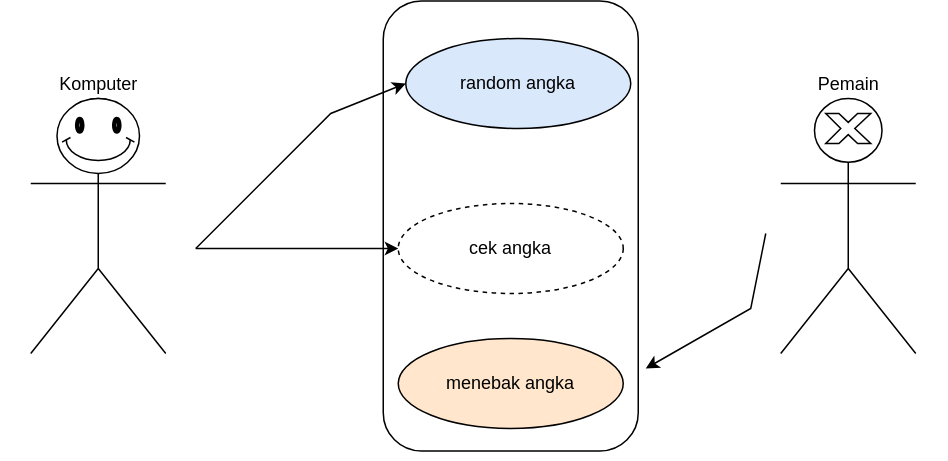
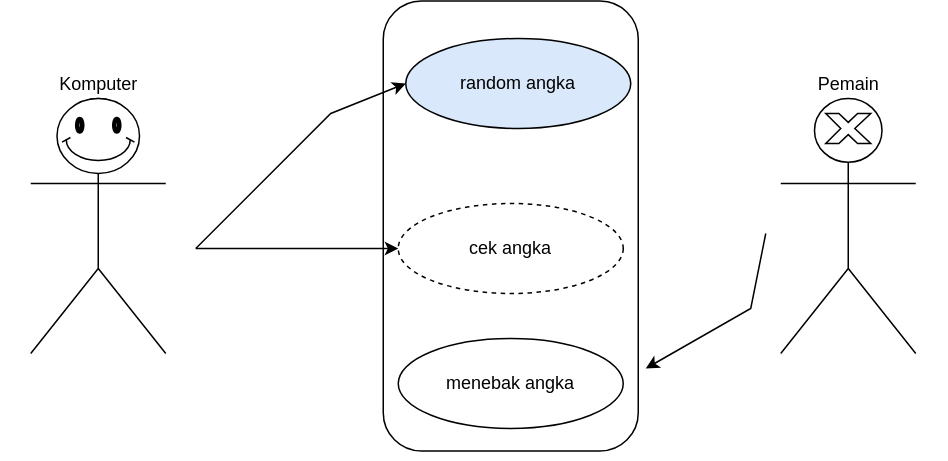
  <mxCell id="0" />
  <mxCell id="1" parent="0" />
  <mxCell id="2" value="" style="rounded=1;whiteSpace=wrap;html=1;rotation=90;verticalAlign=bottom;" parent="1" vertex="1"><mxGeometry x="190" y="60" width="300" height="170" as="geometry" /></mxCell>
  <mxCell id="3" value="Komputer" style="shape=umlActor;verticalLabelPosition=top;verticalAlign=bottom;html=1;outlineConnect=0;fontStyle=0;textDirection=ltr;labelPosition=center;align=center;fontColor=default;" parent="1" vertex="1"><mxGeometry x="20" y="60" width="90" height="170" as="geometry" /></mxCell>
  <mxCell id="4" value="" style="endArrow=classic;html=1;rounded=0;entryX=0;entryY=0.5;entryDx=0;entryDy=0;" parent="1" target="6" edge="1"><mxGeometry width="50" height="50" relative="1" as="geometry"><mxPoint x="130" y="160" as="sourcePoint" /><mxPoint x="250" y="60" as="targetPoint" /><Array as="points"><mxPoint x="220" y="70" /></Array></mxGeometry></mxCell>
  <mxCell id="5" value="" style="endArrow=classic;html=1;rounded=0;entryX=0;entryY=0.5;entryDx=0;entryDy=0;" parent="1" target="7" edge="1"><mxGeometry width="50" height="50" relative="1" as="geometry"><mxPoint x="130" y="160" as="sourcePoint" /><mxPoint x="250" y="160" as="targetPoint" /></mxGeometry></mxCell>
  <mxCell id="6" value="random angka" style="ellipse;whiteSpace=wrap;html=1;fillColor=#dae8fc;" parent="1" vertex="1"><mxGeometry x="270" y="20" width="150" height="60" as="geometry" /></mxCell>
  <mxCell id="7" value="cek angka" style="ellipse;whiteSpace=wrap;html=1;dashed=1;" parent="1" vertex="1"><mxGeometry x="265" y="130" width="150" height="60" as="geometry" /></mxCell>
- <mxCell id="8" value="menebak angka" style="ellipse;whiteSpace=wrap;html=1;fillColor=#ffe6cc;" parent="1" vertex="1"><mxGeometry x="265" y="220" width="150" height="60" as="geometry" /></mxCell>
+ <mxCell id="8" value="menebak angka" style="ellipse;whiteSpace=wrap;html=1;" parent="1" vertex="1"><mxGeometry x="265" y="220" width="150" height="60" as="geometry" /></mxCell>
  <mxCell id="9" value="Pemain" style="shape=umlActor;verticalLabelPosition=top;verticalAlign=bottom;html=1;outlineConnect=0;labelPosition=center;align=center;" parent="1" vertex="1"><mxGeometry x="520" y="60" width="90" height="170" as="geometry" /></mxCell>
  <mxCell id="10" value="" style="endArrow=classic;html=1;rounded=0;" parent="1" edge="1"><mxGeometry width="50" height="50" relative="1" as="geometry"><mxPoint x="510" y="150" as="sourcePoint" /><mxPoint x="430" y="240" as="targetPoint" /><Array as="points"><mxPoint x="500" y="200" /></Array></mxGeometry></mxCell>
  <mxCell id="11" value="" style="verticalLabelPosition=bottom;verticalAlign=top;html=1;shape=mxgraph.basic.smiley" parent="1" vertex="1"><mxGeometry x="37.5" y="60" width="55" height="50" as="geometry" /></mxCell>
  <mxCell id="12" value="" style="verticalLabelPosition=bottom;verticalAlign=top;html=1;shape=mxgraph.basic.x" parent="1" vertex="1"><mxGeometry x="550" y="70" width="30" height="20" as="geometry" /></mxCell>
